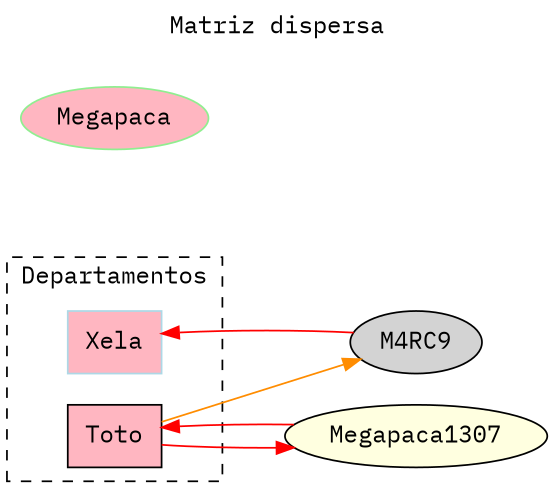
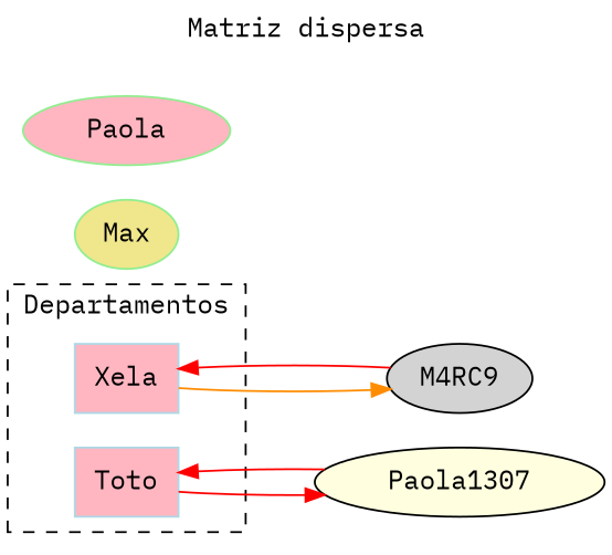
  digraph {
    fontname="IBM Plex Mono"
    label="Matriz dispersa"
    labelloc=top
    rankdir=LR
    node [fillcolor=lightpink fontname="IBM Plex Mono" style=filled]
    edge [color=red fontname="IBM Plex Mono"]
    Xela [color=lightblue shape=box]
-   Toto [color=black shape=box]
+   Toto [color=lightblue shape=box]
    n3 [fillcolor=lightgrey label=M4RC9]
-   Paola1307 [fillcolor=lightyellow label=Megapaca1307]
-   Megapaca [color=lightgreen shape=ellipse]
+   Paola1307 [fillcolor=lightyellow]
+   Max [color=lightgreen fillcolor=khaki shape=ellipse]
+   Megapaca [color=lightgreen shape=ellipse label=Paola]
    subgraph cluster_1 {
      label=Departamentos
      style=dashed
      Xela
      Toto
    }
-   Toto -> n3 [color=darkorange]
+   Xela -> n3 [color=darkorange]
    Toto -> Paola1307
    n3 -> Xela
    Paola1307 -> Toto
  }
